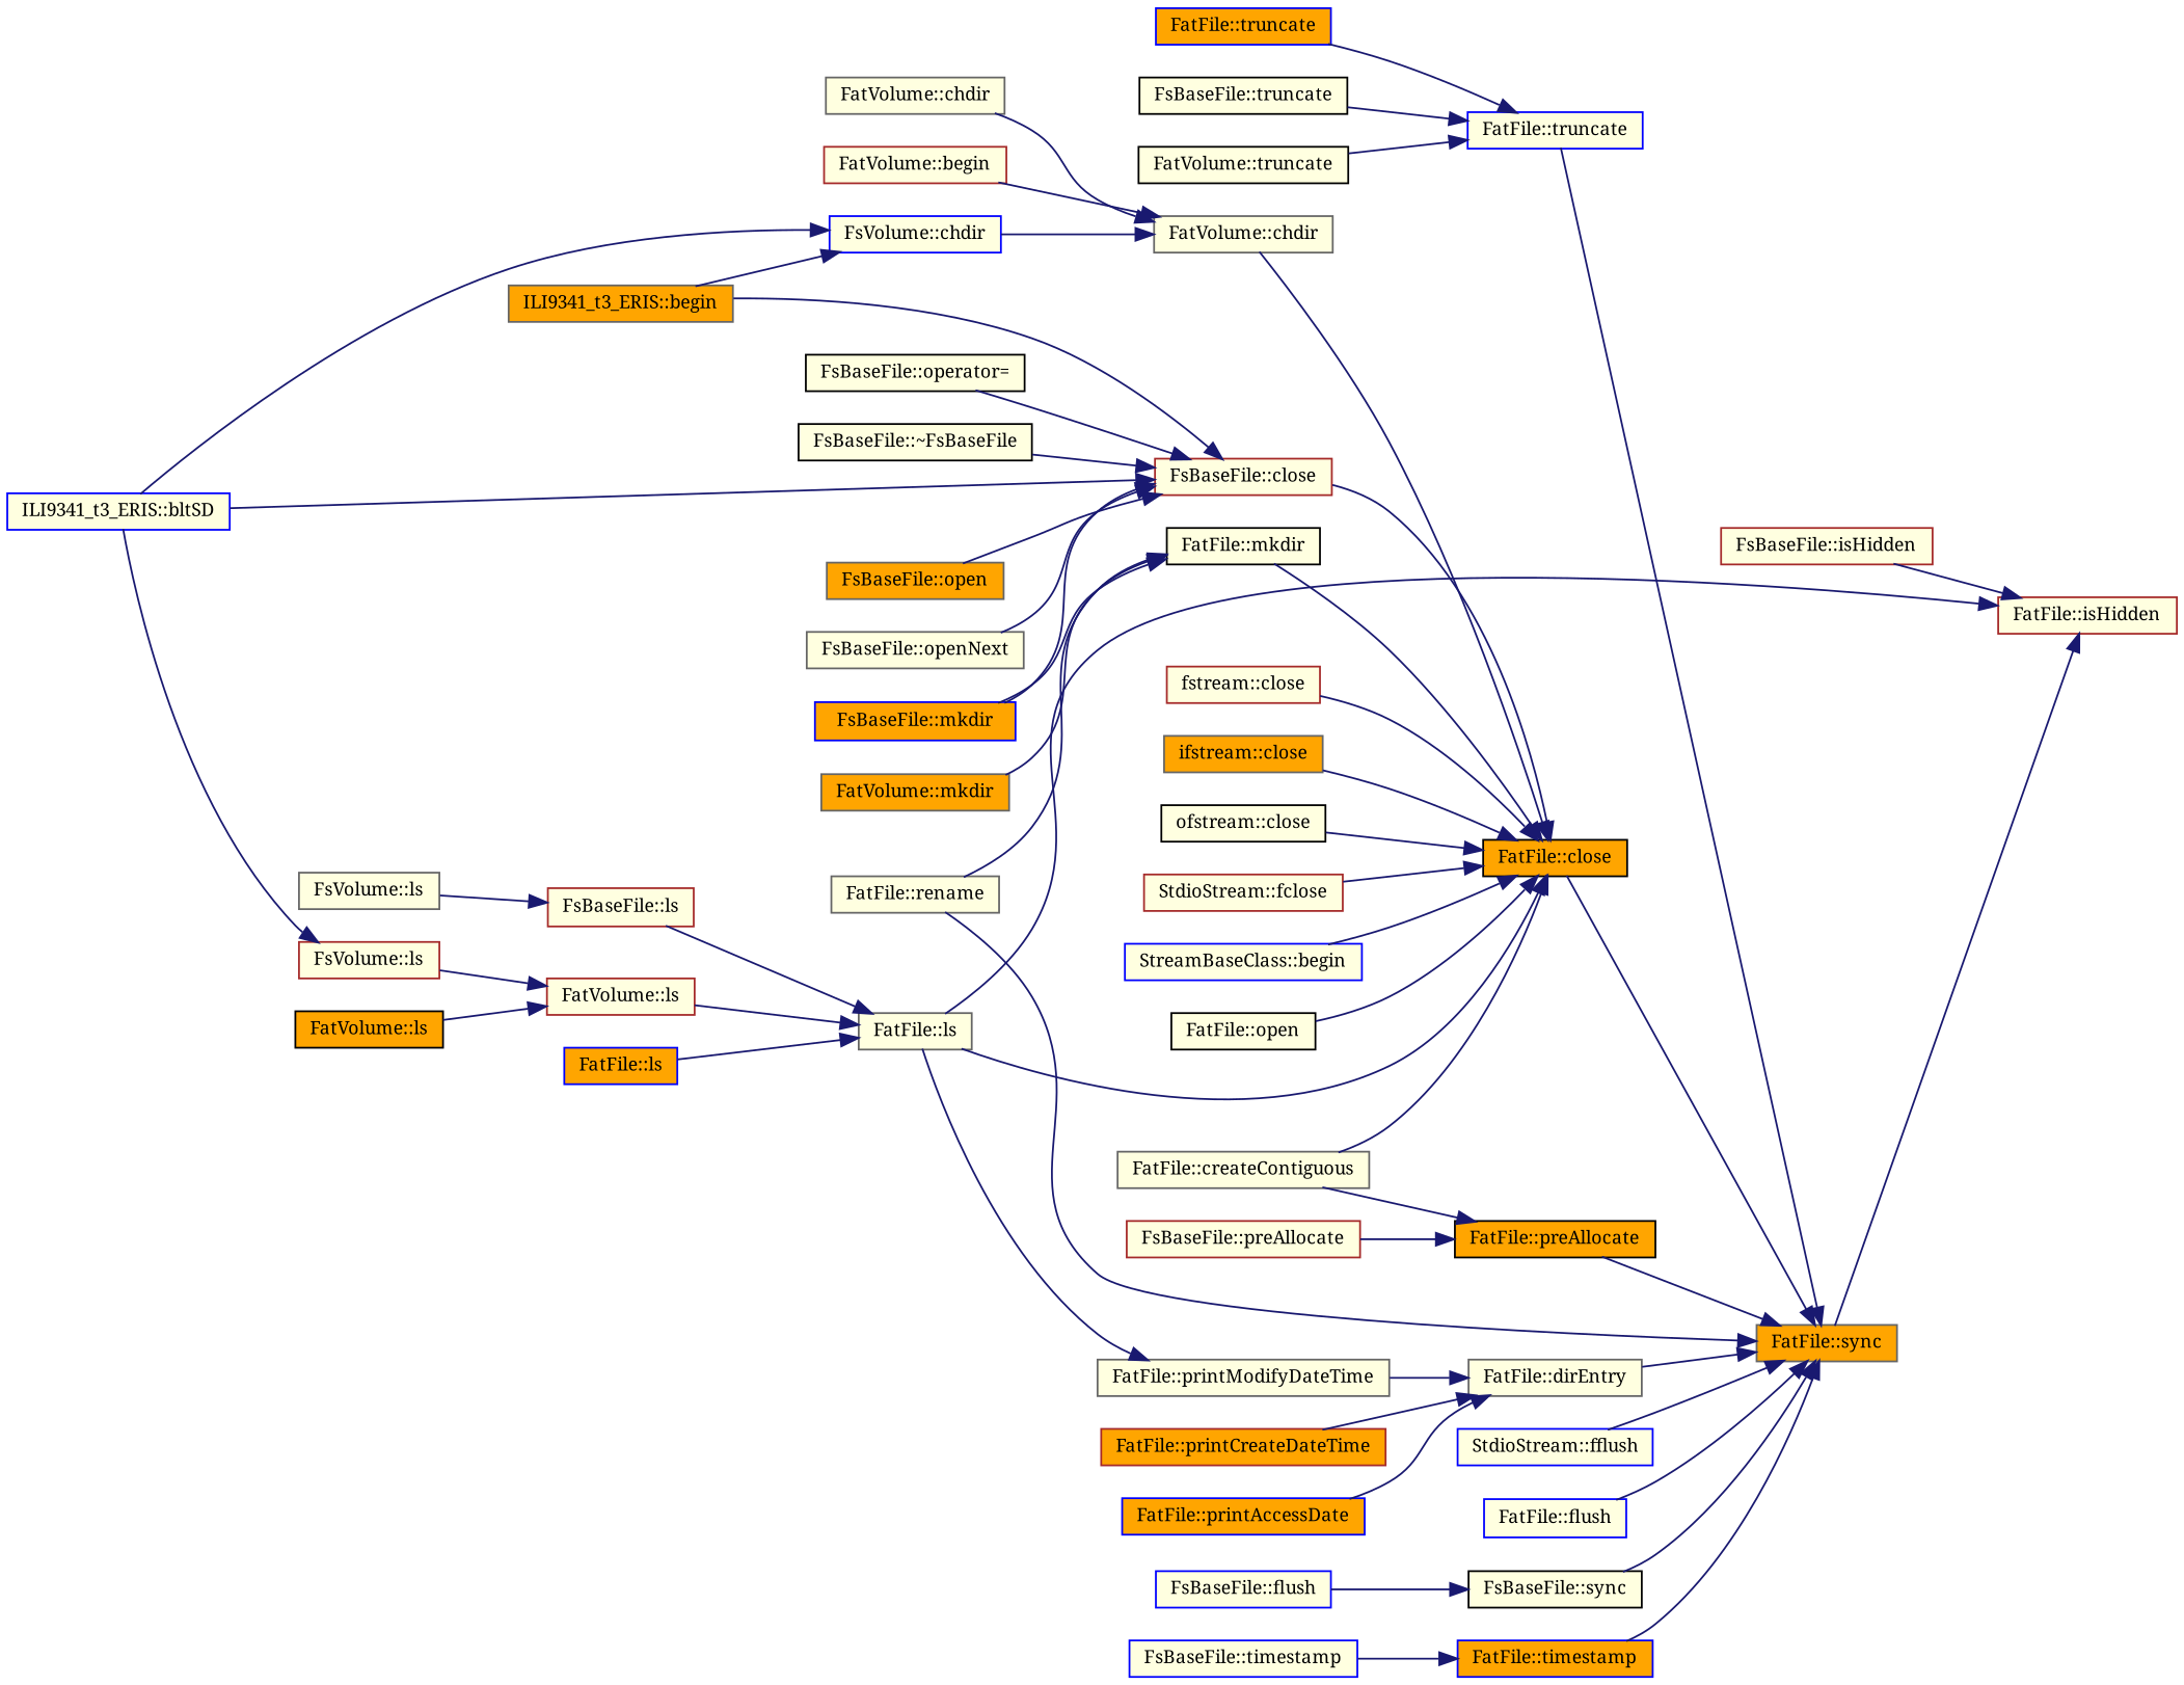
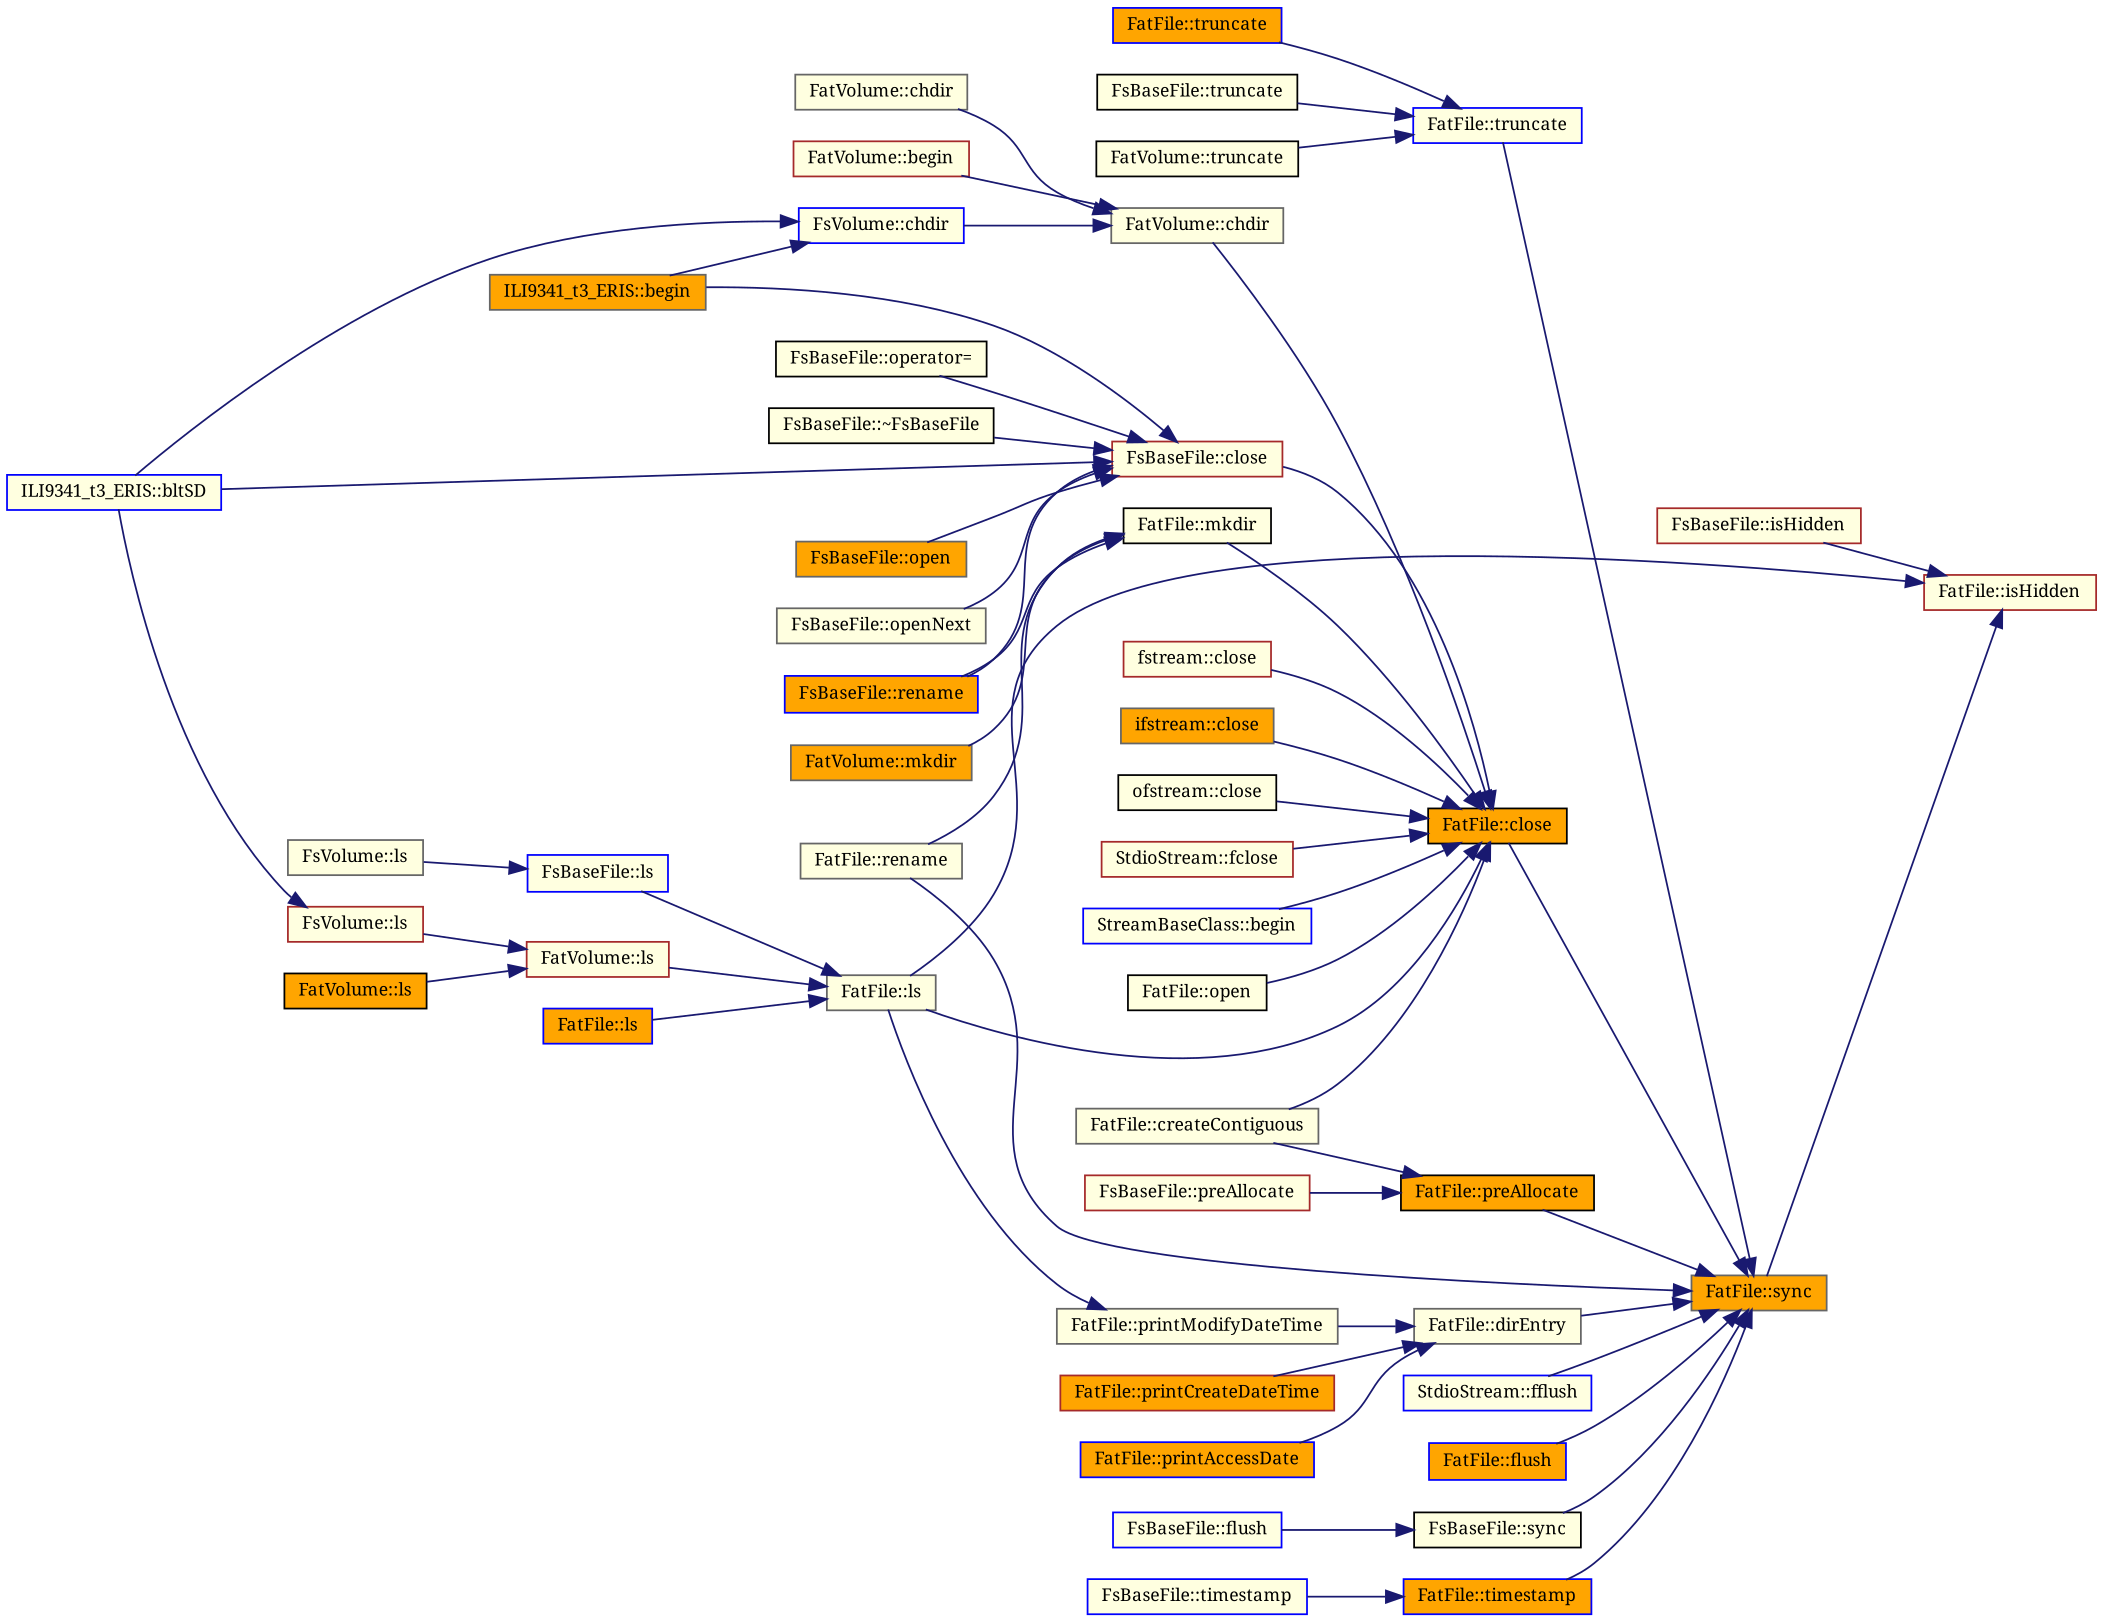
  digraph {
    fontname="Noto Serif"
    rankdir=RL
    node [color=gray40 fillcolor=lightyellow fontname="Noto Serif" fontsize=10 shape=record style=filled]
    edge [color=midnightblue dir=back fontname="Noto Serif" fontsize=10 labelfontname=Helvetica labelfontsize=10 style=solid]
    n1 [color=brown fontcolor=black height=0.2 label="FatFile::isHidden" width=0.4]
    n2 [color=brown height=0.2 label="FsBaseFile::isHidden" width=0.4]
    n3 [height=0.2 label="FatFile::ls" width=0.4]
    n4 [fillcolor=orange height=0.2 label="FatFile::sync" width=0.4]
-   n5 [color=brown height=0.2 label="FsBaseFile::ls" width=0.4]
+   n5 [color=blue height=0.2 label="FsBaseFile::ls" width=0.4]
    n6 [color=brown height=0.2 label="FatVolume::ls" width=0.4]
    n7 [color=blue fillcolor=orange height=0.2 label="FatFile::ls" width=0.4]
    n8 [color=black fillcolor=orange height=0.2 label="FatFile::close" width=0.4]
    n9 [height=0.2 label="FatFile::rename" width=0.4]
    n10 [height=0.2 label="FatFile::dirEntry" width=0.4]
    n11 [color=blue height=0.2 label="StdioStream::fflush" width=0.4]
-   n12 [color=blue height=0.2 label="FatFile::flush" width=0.4]
+   n12 [color=blue fillcolor=orange height=0.2 label="FatFile::flush" width=0.4]
    n13 [color=black fillcolor=orange height=0.2 label="FatFile::preAllocate" width=0.4]
    n14 [color=black height=0.2 label="FsBaseFile::sync" width=0.4]
    n15 [color=blue fillcolor=orange height=0.2 label="FatFile::timestamp" width=0.4]
    n16 [color=blue height=0.2 label="FatFile::truncate" width=0.4]
    n17 [height=0.2 label="FsVolume::ls" width=0.4]
    n18 [color=brown height=0.2 label="FsVolume::ls" width=0.4]
    n19 [color=black fillcolor=orange height=0.2 label="FatVolume::ls" width=0.4]
    n20 [color=blue height=0.2 label="ILI9341_t3_ERIS::bltSD" width=0.4]
    n21 [height=0.2 label="FatVolume::chdir" width=0.4]
    n22 [color=brown height=0.2 label="FsBaseFile::close" width=0.4]
    n23 [color=brown height=0.2 label="fstream::close" width=0.4]
    n24 [fillcolor=orange height=0.2 label="ifstream::close" width=0.4]
    n25 [color=black height=0.2 label="ofstream::close" width=0.4]
    n26 [height=0.2 label="FatFile::createContiguous" width=0.4]
    n27 [color=brown height=0.2 label="StdioStream::fclose" width=0.4]
    n28 [color=black height=0.2 label="FatFile::mkdir" width=0.4]
    n29 [color=blue height=0.2 label="StreamBaseClass::begin" width=0.4]
    n30 [color=black height=0.2 label="FatFile::open" width=0.4]
    n31 [color=blue fillcolor=orange height=0.2 label="FatFile::printAccessDate" width=0.4]
    n32 [color=brown fillcolor=orange height=0.2 label="FatFile::printCreateDateTime" width=0.4]
    n33 [height=0.2 label="FatFile::printModifyDateTime" width=0.4]
    n34 [color=brown height=0.2 label="FsBaseFile::preAllocate" width=0.4]
    n35 [color=blue height=0.2 label="FsBaseFile::flush" width=0.4]
    n36 [color=blue height=0.2 label="FsBaseFile::timestamp" width=0.4]
    n37 [color=black height=0.2 label="FsBaseFile::truncate" width=0.4]
    n38 [color=black height=0.2 label="FatVolume::truncate" width=0.4]
    n39 [color=blue fillcolor=orange height=0.2 label="FatFile::truncate" width=0.4]
    n40 [color=brown height=0.2 label="FatVolume::begin" width=0.4]
    n41 [color=blue height=0.2 label="FsVolume::chdir" width=0.4]
    n42 [height=0.2 label="FatVolume::chdir" width=0.4]
    n43 [fillcolor=orange height=0.2 label="ILI9341_t3_ERIS::begin" width=0.4]
-   n44 [color=blue fillcolor=orange height=0.2 label="FsBaseFile::mkdir" width=0.4]
+   n44 [color=blue fillcolor=orange height=0.2 label="FsBaseFile::rename" width=0.4]
    n45 [fillcolor=orange height=0.2 label="FsBaseFile::open" width=0.4]
    n46 [height=0.2 label="FsBaseFile::openNext" width=0.4]
    n47 [color=black height=0.2 label="FsBaseFile::operator=" width=0.4]
    n48 [color=black height=0.2 label="FsBaseFile::~FsBaseFile" width=0.4]
    n49 [fillcolor=orange height=0.2 label="FatVolume::mkdir" width=0.4]
    n1 -> n2
    n1 -> n3
    n1 -> n4
    n3 -> n5
    n3 -> n6
    n3 -> n7
    n4 -> n8
    n4 -> n9
    n4 -> n10
    n4 -> n11
    n4 -> n12
    n4 -> n13
    n4 -> n14
    n4 -> n15
    n4 -> n16
    n5 -> n17
    n6 -> n18
    n6 -> n19
    n8 -> n3
    n8 -> n21
    n8 -> n22
    n8 -> n23
    n8 -> n24
    n8 -> n25
    n8 -> n26
    n8 -> n27
    n8 -> n28
    n8 -> n29
    n8 -> n30
    n10 -> n31
    n10 -> n32
    n10 -> n33
    n13 -> n26
    n13 -> n34
    n14 -> n35
    n15 -> n36
    n16 -> n37
    n16 -> n38
    n16 -> n39
    n18 -> n20
    n21 -> n40
    n21 -> n41
    n21 -> n42
    n22 -> n20
    n22 -> n43
    n22 -> n44
    n22 -> n45
    n22 -> n46
    n22 -> n47
    n22 -> n48
    n28 -> n9
    n28 -> n44
    n28 -> n49
    n33 -> n3
    n41 -> n20
    n41 -> n43
  }
